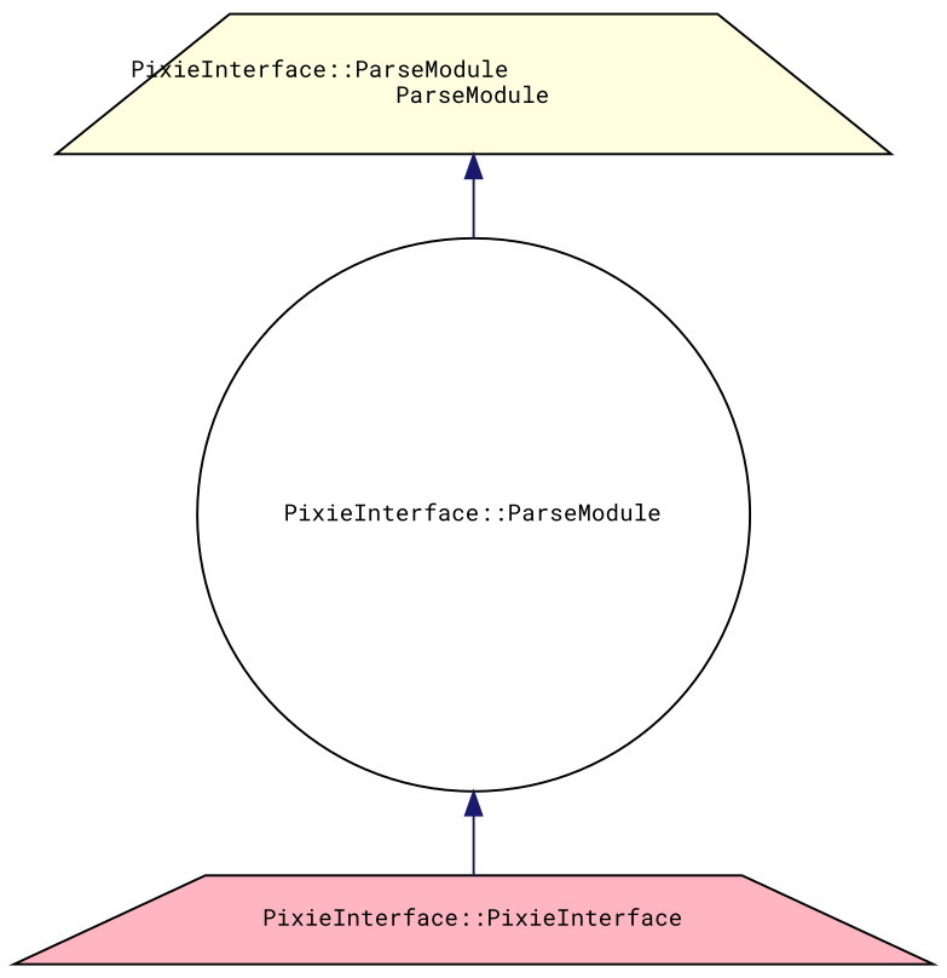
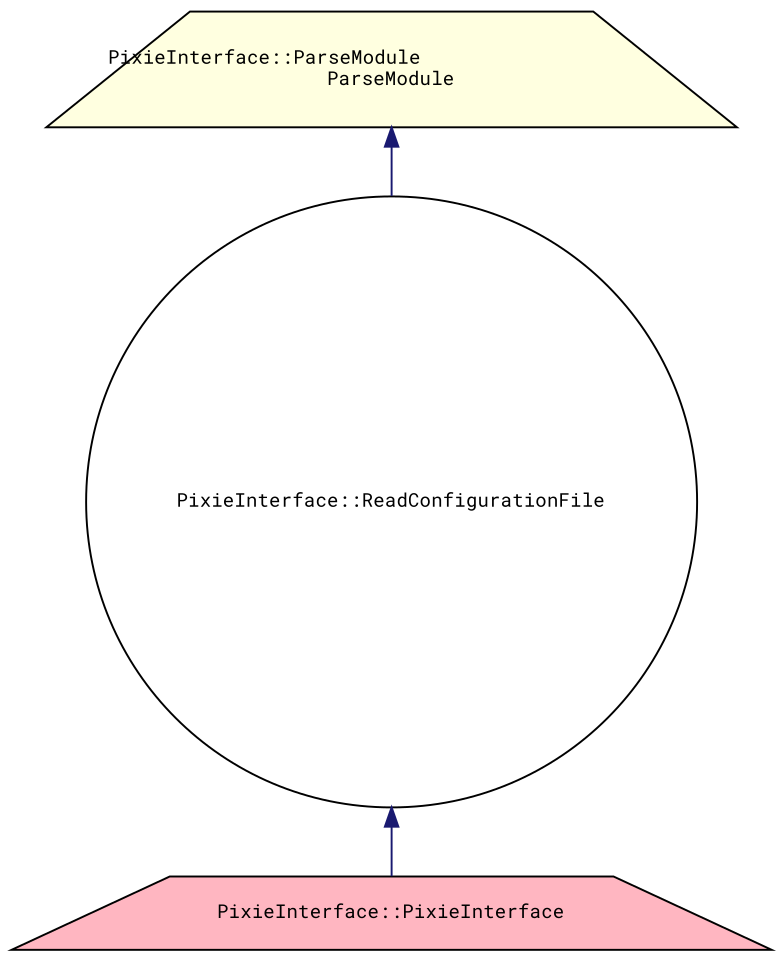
  digraph {
    fontname="Roboto Mono"
    rankdir=TB
    node [color=black fontname="Roboto Mono" fontsize=10 shape=trapezium style=filled]
    edge [color=midnightblue dir=back fontname="Roboto Mono" fontsize=10 labelfontname=Helvetica labelfontsize=10 style=solid]
    n1 [fillcolor=lightyellow fontcolor=black height=0.2 label="PixieInterface::ParseModule\lParseModule" width=0.4]
-   n2 [fillcolor=white height=0.2 label="PixieInterface::ParseModule" shape=circle width=0.4]
+   n2 [fillcolor=white height=0.2 label="PixieInterface::ReadConfigurationFile" shape=circle width=0.4]
    n3 [fillcolor=lightpink height=0.2 label="PixieInterface::PixieInterface" width=0.4]
    n1 -> n2
    n2 -> n3
  }
